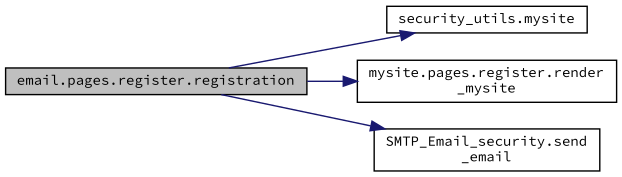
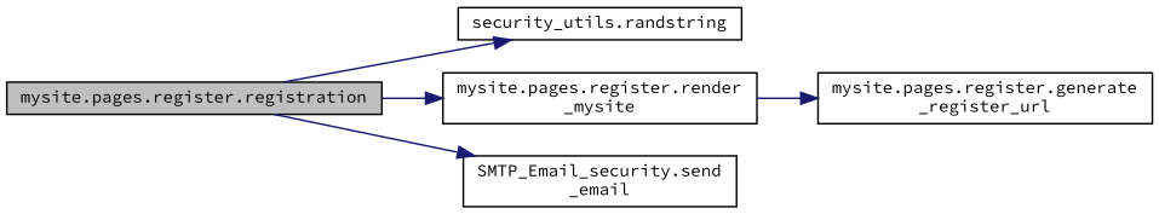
  digraph {
    fontname="Source Code Pro"
    rankdir=LR
    node [color=black fillcolor=white fontname="Source Code Pro" fontsize=10 shape=record style=filled]
    edge [color=midnightblue fontname="Source Code Pro" fontsize=10 labelfontname=Helvetica labelfontsize=10 style=solid]
-   n1 [fillcolor=grey75 fontcolor=black height=0.2 label="email.pages.register.registration" width=0.4]
-   n2 [height=0.2 label="security_utils.mysite" width=0.4]
+   n1 [fillcolor=grey75 fontcolor=black height=0.2 label="mysite.pages.register.registration" width=0.4]
+   n2 [height=0.2 label="security_utils.randstring" width=0.4]
    n3 [height=0.2 label="mysite.pages.register.render\l_mysite" width=0.4]
    n4 [height=0.2 label="SMTP_Email_security.send\l_email" width=0.4]
+   n5 [height=0.2 label="mysite.pages.register.generate\l_register_url" width=0.4]
    n1 -> n2
    n1 -> n3
    n1 -> n4
+   n3 -> n5
  }
